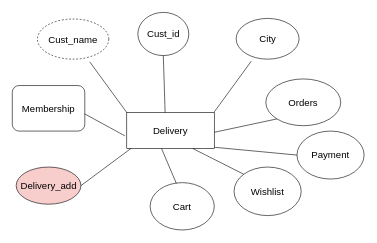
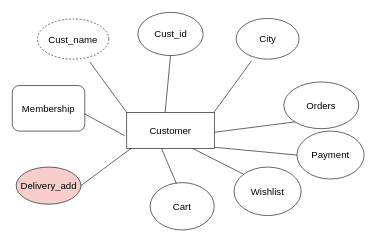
  <mxCell id="0" />
  <mxCell id="1" parent="0" />
- <mxCell id="2" value="Delivery" style="rounded=0;whiteSpace=wrap;html=1;fontSize=16;" parent="1" vertex="1"><mxGeometry x="211" y="187" width="146" height="60" as="geometry" /></mxCell>
+ <mxCell id="2" value="Customer" style="rounded=0;whiteSpace=wrap;html=1;fontSize=16;" parent="1" vertex="1"><mxGeometry x="211" y="187" width="146" height="60" as="geometry" /></mxCell>
  <mxCell id="3" value="Cust_name" style="ellipse;whiteSpace=wrap;html=1;fontSize=16;dashed=1;" parent="1" vertex="1"><mxGeometry x="62" y="31" width="119" height="67" as="geometry" /></mxCell>
- <mxCell id="4" value="Cust_id" style="ellipse;whiteSpace=wrap;html=1;fontSize=16;" parent="1" vertex="1"><mxGeometry x="229.5" y="20" width="85" height="72" as="geometry" /></mxCell>
+ <mxCell id="4" value="Cust_id" style="ellipse;whiteSpace=wrap;html=1;fontSize=16;" parent="1" vertex="1"><mxGeometry x="229.5" y="20" width="109" height="72" as="geometry" /></mxCell>
  <mxCell id="5" value="City" style="ellipse;whiteSpace=wrap;html=1;fontSize=16;" parent="1" vertex="1"><mxGeometry x="393.5" y="30" width="105" height="68" as="geometry" /></mxCell>
- <mxCell id="6" value="Orders" style="ellipse;whiteSpace=wrap;html=1;fontSize=16;" parent="1" vertex="1"><mxGeometry x="443" y="131" width="125" height="78" as="geometry" /></mxCell>
+ <mxCell id="6" value="Orders" style="ellipse;whiteSpace=wrap;html=1;fontSize=16;" parent="1" vertex="1"><mxGeometry x="473" y="136" width="125" height="78" as="geometry" /></mxCell>
  <mxCell id="7" value="Membership" style="whiteSpace=wrap;html=1;fontSize=16;rounded=1;" parent="1" vertex="1"><mxGeometry x="20" y="142" width="121" height="76" as="geometry" /></mxCell>
  <mxCell id="8" value="Payment" style="ellipse;whiteSpace=wrap;html=1;fontSize=16;" parent="1" vertex="1"><mxGeometry x="495" y="218" width="112" height="80" as="geometry" /></mxCell>
  <mxCell id="9" value="Wishlist" style="ellipse;whiteSpace=wrap;html=1;fontSize=16;" parent="1" vertex="1"><mxGeometry x="390" y="278" width="112" height="81" as="geometry" /></mxCell>
  <mxCell id="10" value="Cart" style="ellipse;whiteSpace=wrap;html=1;fontSize=16;" parent="1" vertex="1"><mxGeometry x="250" y="304" width="107" height="79" as="geometry" /></mxCell>
  <mxCell id="11" value="Delivery_add" style="ellipse;whiteSpace=wrap;html=1;fontSize=16;fillColor=#f8cecc;" parent="1" vertex="1"><mxGeometry x="26.5" y="278" width="108" height="62" as="geometry" /></mxCell>
  <mxCell id="12" value="" style="endArrow=none;html=1;rounded=0;fontSize=12;startSize=14;endSize=14;sourcePerimeterSpacing=8;targetPerimeterSpacing=8;curved=1;entryX=0;entryY=0;entryDx=0;entryDy=0;" parent="1" target="9" edge="1"><mxGeometry width="50" height="50" relative="1" as="geometry"><mxPoint x="321" y="247" as="sourcePoint" /><mxPoint x="371" y="197" as="targetPoint" /></mxGeometry></mxCell>
  <mxCell id="13" value="" style="endArrow=none;html=1;rounded=0;fontSize=12;startSize=14;endSize=14;sourcePerimeterSpacing=8;targetPerimeterSpacing=8;curved=1;entryX=0.409;entryY=0.018;entryDx=0;entryDy=0;entryPerimeter=0;" parent="1" target="10" edge="1"><mxGeometry width="50" height="50" relative="1" as="geometry"><mxPoint x="269" y="247" as="sourcePoint" /><mxPoint x="319" y="197" as="targetPoint" /></mxGeometry></mxCell>
  <mxCell id="14" value="" style="endArrow=none;html=1;rounded=0;fontSize=12;startSize=14;endSize=14;sourcePerimeterSpacing=8;targetPerimeterSpacing=8;curved=1;entryX=1;entryY=0.5;entryDx=0;entryDy=0;" parent="1" target="11" edge="1"><mxGeometry width="50" height="50" relative="1" as="geometry"><mxPoint x="218" y="247" as="sourcePoint" /><mxPoint x="268" y="197" as="targetPoint" /></mxGeometry></mxCell>
  <mxCell id="15" value="" style="endArrow=none;html=1;rounded=0;fontSize=12;startSize=14;endSize=14;sourcePerimeterSpacing=8;targetPerimeterSpacing=8;curved=1;entryX=1;entryY=0.624;entryDx=0;entryDy=0;entryPerimeter=0;" parent="1" target="7" edge="1"><mxGeometry width="50" height="50" relative="1" as="geometry"><mxPoint x="208" y="226" as="sourcePoint" /><mxPoint x="258" y="176" as="targetPoint" /></mxGeometry></mxCell>
  <mxCell id="16" value="" style="endArrow=none;html=1;rounded=0;fontSize=12;startSize=14;endSize=14;sourcePerimeterSpacing=8;targetPerimeterSpacing=8;curved=1;entryX=0;entryY=0.5;entryDx=0;entryDy=0;" parent="1" target="8" edge="1"><mxGeometry width="50" height="50" relative="1" as="geometry"><mxPoint x="357" y="245" as="sourcePoint" /><mxPoint x="407" y="195" as="targetPoint" /></mxGeometry></mxCell>
  <mxCell id="17" value="" style="endArrow=none;html=1;rounded=0;fontSize=12;startSize=14;endSize=14;sourcePerimeterSpacing=8;targetPerimeterSpacing=8;curved=1;entryX=0;entryY=1;entryDx=0;entryDy=0;" parent="1" target="6" edge="1"><mxGeometry width="50" height="50" relative="1" as="geometry"><mxPoint x="357" y="220" as="sourcePoint" /><mxPoint x="407" y="170" as="targetPoint" /></mxGeometry></mxCell>
  <mxCell id="18" value="" style="endArrow=none;html=1;rounded=0;fontSize=12;startSize=14;endSize=14;sourcePerimeterSpacing=8;targetPerimeterSpacing=8;curved=1;" parent="1" target="3" edge="1"><mxGeometry width="50" height="50" relative="1" as="geometry"><mxPoint x="211" y="187" as="sourcePoint" /><mxPoint x="261" y="137" as="targetPoint" /></mxGeometry></mxCell>
  <mxCell id="19" value="" style="endArrow=none;html=1;rounded=0;fontSize=12;startSize=14;endSize=14;sourcePerimeterSpacing=8;targetPerimeterSpacing=8;curved=1;entryX=0.5;entryY=1;entryDx=0;entryDy=0;" parent="1" target="4" edge="1"><mxGeometry width="50" height="50" relative="1" as="geometry"><mxPoint x="275" y="187" as="sourcePoint" /><mxPoint x="325" y="137" as="targetPoint" /></mxGeometry></mxCell>
  <mxCell id="20" value="" style="endArrow=none;html=1;rounded=0;fontSize=12;startSize=14;endSize=14;sourcePerimeterSpacing=8;targetPerimeterSpacing=8;curved=1;" parent="1" target="5" edge="1"><mxGeometry width="50" height="50" relative="1" as="geometry"><mxPoint x="357" y="186" as="sourcePoint" /><mxPoint x="407" y="136" as="targetPoint" /></mxGeometry></mxCell>
